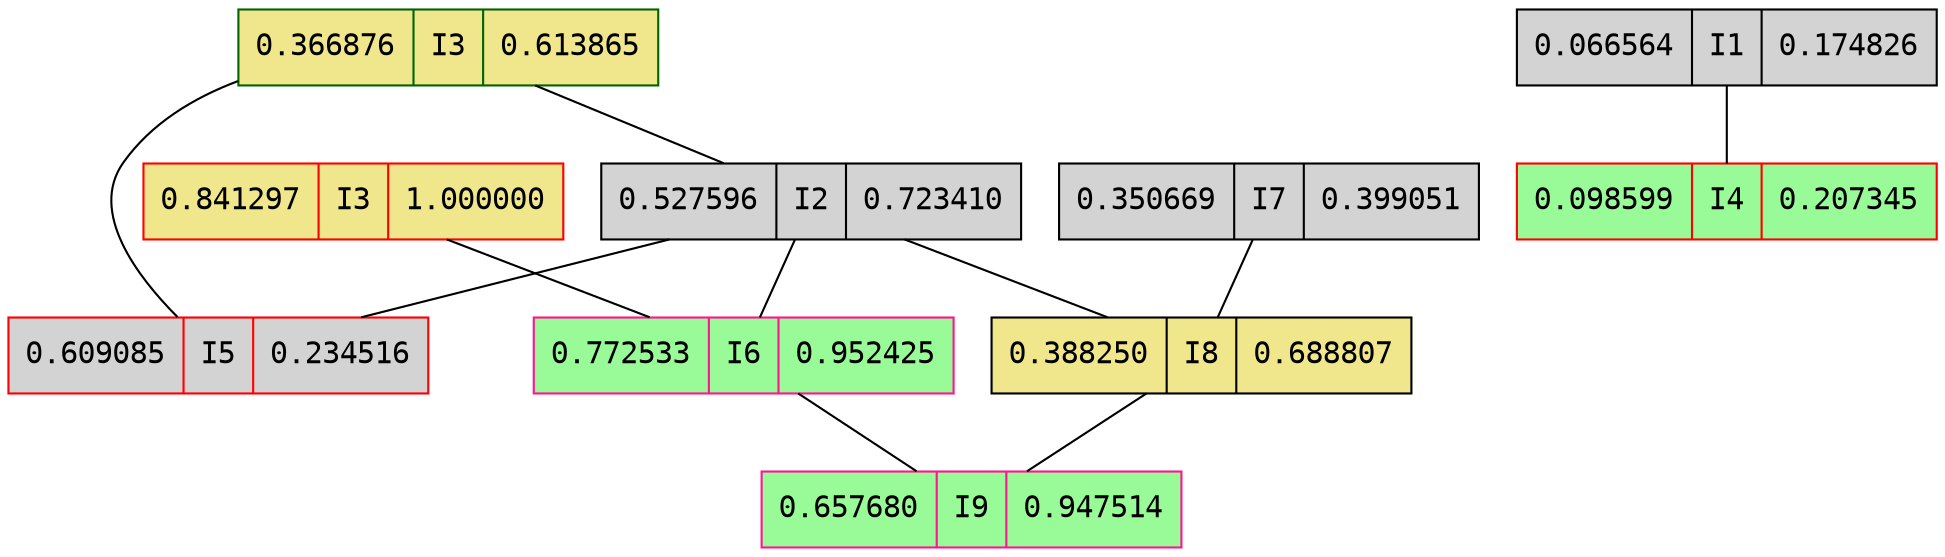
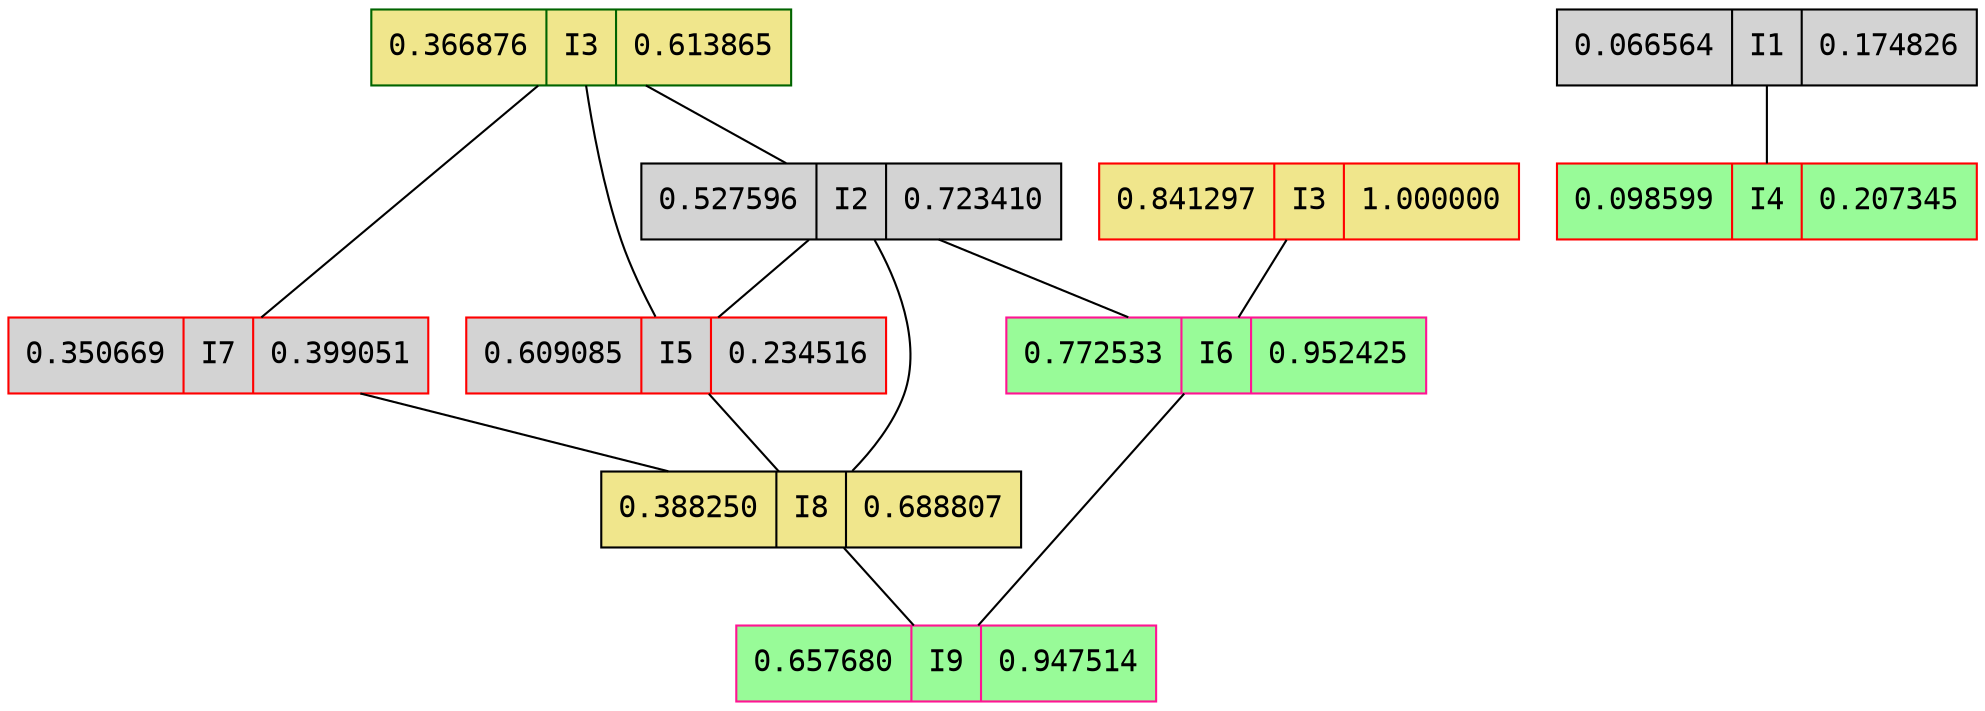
  graph {
    fontname="DejaVu Sans Mono"
    node [color=red fillcolor=lightgrey fontname="DejaVu Sans Mono" shape=record style=filled]
    edge [fontname="DejaVu Sans Mono"]
    n1 [color=darkgreen fillcolor=khaki label="0.366876|I3|0.613865"]
    n2 [color=black label="0.527596|I2|0.723410"]
    n3 [label="0.609085|I5|0.234516"]
-   n4 [color=black label="0.350669|I7|0.399051"]
+   n4 [label="0.350669|I7|0.399051"]
    n5 [color=black fillcolor=khaki label="0.388250|I8|0.688807"]
    n6 [color=deeppink fillcolor=palegreen label="0.772533|I6|0.952425"]
    n7 [color=deeppink fillcolor=palegreen label="0.657680|I9|0.947514"]
    n8 [color=black label="0.066564|I1|0.174826"]
    n9 [fillcolor=palegreen label="0.098599|I4|0.207345"]
    n10 [fillcolor=khaki label="0.841297|I3|1.000000"]
    n1 -- n2
    n1 -- n3
+   n1 -- n4
    n2 -- n3
    n2 -- n5
    n2 -- n6
+   n3 -- n5
    n4 -- n5
    n5 -- n7
    n6 -- n7
    n8 -- n9
    n10 -- n6
  }
